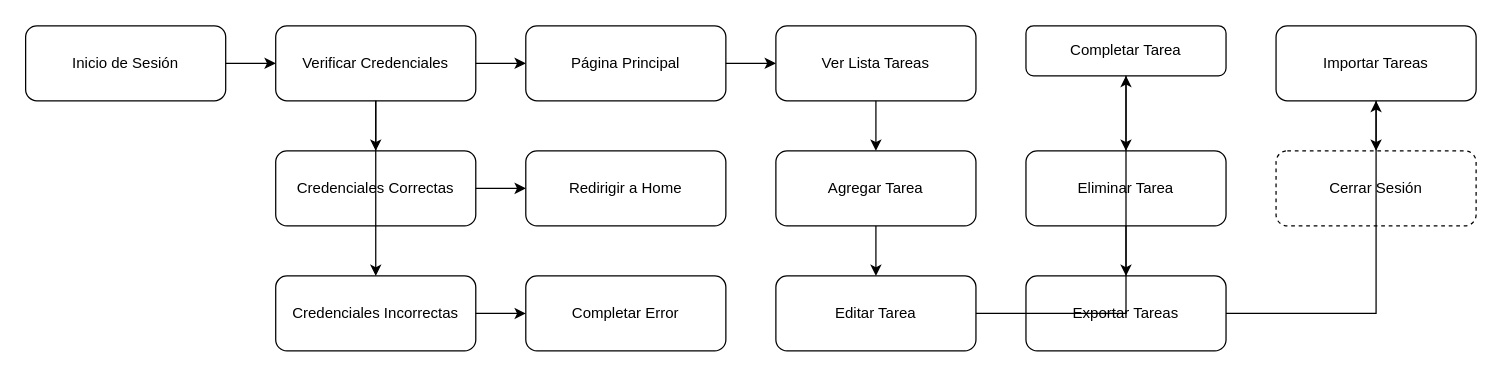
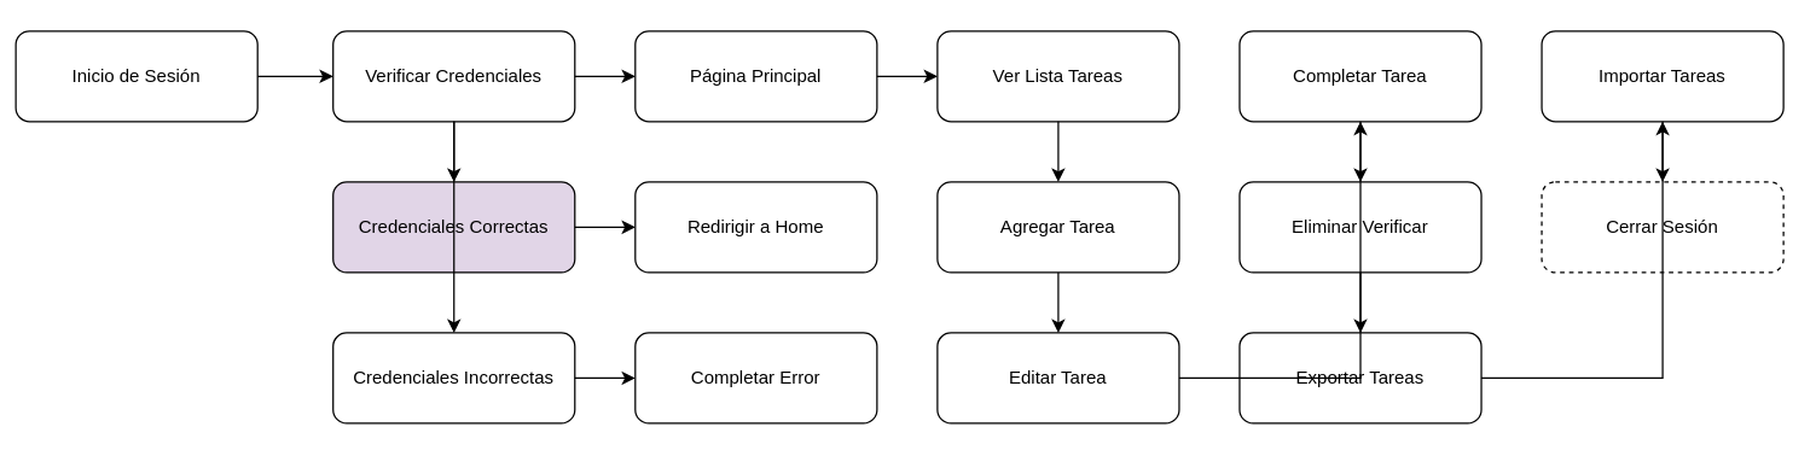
  <mxCell id="0" />
  <mxCell id="1" parent="0" />
- <mxCell id="2" value="Inicio de Sesión" style="rounded=1;whiteSpace=wrap;html=1;" vertex="1" parent="1"><mxGeometry x="20" y="20" width="160" height="60" as="geometry" /></mxCell>
+ <mxCell id="2" value="Inicio de Sesión" style="rounded=1;whiteSpace=wrap;html=1;" vertex="1" parent="1"><mxGeometry x="10" y="20" width="160" height="60" as="geometry" /></mxCell>
  <mxCell id="3" value="Verificar Credenciales" style="rounded=1;whiteSpace=wrap;html=1;" vertex="1" parent="1"><mxGeometry x="220" y="20" width="160" height="60" as="geometry" /></mxCell>
  <mxCell id="4" value="Página Principal" style="rounded=1;whiteSpace=wrap;html=1;" vertex="1" parent="1"><mxGeometry x="420" y="20" width="160" height="60" as="geometry" /></mxCell>
- <mxCell id="5" value="Credenciales Correctas" style="rounded=1;whiteSpace=wrap;html=1;" vertex="1" parent="1"><mxGeometry x="220" y="120" width="160" height="60" as="geometry" /></mxCell>
+ <mxCell id="5" value="Credenciales Correctas" style="rounded=1;whiteSpace=wrap;html=1;fillColor=#e1d5e7;" vertex="1" parent="1"><mxGeometry x="220" y="120" width="160" height="60" as="geometry" /></mxCell>
  <mxCell id="6" value="Credenciales Incorrectas" style="rounded=1;whiteSpace=wrap;html=1;" vertex="1" parent="1"><mxGeometry x="220" y="220" width="160" height="60" as="geometry" /></mxCell>
  <mxCell id="7" value="Redirigir a Home" style="rounded=1;whiteSpace=wrap;html=1;" vertex="1" parent="1"><mxGeometry x="420" y="120" width="160" height="60" as="geometry" /></mxCell>
  <mxCell id="8" value="Completar Error" style="rounded=1;whiteSpace=wrap;html=1;" vertex="1" parent="1"><mxGeometry x="420" y="220" width="160" height="60" as="geometry" /></mxCell>
  <mxCell id="9" value="Ver Lista Tareas" style="rounded=1;whiteSpace=wrap;html=1;" vertex="1" parent="1"><mxGeometry x="620" y="20" width="160" height="60" as="geometry" /></mxCell>
  <mxCell id="10" value="Agregar Tarea" style="rounded=1;whiteSpace=wrap;html=1;" vertex="1" parent="1"><mxGeometry x="620" y="120" width="160" height="60" as="geometry" /></mxCell>
  <mxCell id="11" value="Editar Tarea" style="rounded=1;whiteSpace=wrap;html=1;" vertex="1" parent="1"><mxGeometry x="620" y="220" width="160" height="60" as="geometry" /></mxCell>
- <mxCell id="12" value="Completar Tarea" style="rounded=1;whiteSpace=wrap;html=1;" vertex="1" parent="1"><mxGeometry x="820" y="20" width="160" height="40" as="geometry" /></mxCell>
- <mxCell id="13" value="Eliminar Tarea" style="rounded=1;whiteSpace=wrap;html=1;" vertex="1" parent="1"><mxGeometry x="820" y="120" width="160" height="60" as="geometry" /></mxCell>
+ <mxCell id="12" value="Completar Tarea" style="rounded=1;whiteSpace=wrap;html=1;" vertex="1" parent="1"><mxGeometry x="820" y="20" width="160" height="60" as="geometry" /></mxCell>
+ <mxCell id="13" value="Eliminar Verificar" style="rounded=1;whiteSpace=wrap;html=1;" vertex="1" parent="1"><mxGeometry x="820" y="120" width="160" height="60" as="geometry" /></mxCell>
  <mxCell id="14" value="Exportar Tareas" style="rounded=1;whiteSpace=wrap;html=1;" vertex="1" parent="1"><mxGeometry x="820" y="220" width="160" height="60" as="geometry" /></mxCell>
  <mxCell id="15" value="Importar Tareas" style="rounded=1;whiteSpace=wrap;html=1;" vertex="1" parent="1"><mxGeometry x="1020" y="20" width="160" height="60" as="geometry" /></mxCell>
  <mxCell id="16" value="Cerrar Sesión" style="rounded=1;whiteSpace=wrap;html=1;dashed=1;" vertex="1" parent="1"><mxGeometry x="1020" y="120" width="160" height="60" as="geometry" /></mxCell>
  <mxCell id="17" style="edgeStyle=orthogonalEdgeStyle;rounded=0;orthogonalLoop=1;" edge="1" parent="1" source="2" target="3"><mxGeometry relative="1" as="geometry" /></mxCell>
  <mxCell id="18" style="edgeStyle=orthogonalEdgeStyle;rounded=0;orthogonalLoop=1;" edge="1" parent="1" source="3" target="4"><mxGeometry relative="1" as="geometry" /></mxCell>
  <mxCell id="19" style="edgeStyle=orthogonalEdgeStyle;rounded=0;orthogonalLoop=1;" edge="1" parent="1" source="3" target="5"><mxGeometry relative="1" as="geometry" /></mxCell>
  <mxCell id="20" style="edgeStyle=orthogonalEdgeStyle;rounded=0;orthogonalLoop=1;" edge="1" parent="1" source="3" target="6"><mxGeometry relative="1" as="geometry" /></mxCell>
  <mxCell id="21" style="edgeStyle=orthogonalEdgeStyle;rounded=0;orthogonalLoop=1;" edge="1" parent="1" source="5" target="7"><mxGeometry relative="1" as="geometry" /></mxCell>
  <mxCell id="22" style="edgeStyle=orthogonalEdgeStyle;rounded=0;orthogonalLoop=1;" edge="1" parent="1" source="6" target="8"><mxGeometry relative="1" as="geometry" /></mxCell>
  <mxCell id="23" style="edgeStyle=orthogonalEdgeStyle;rounded=0;orthogonalLoop=1;" edge="1" parent="1" source="4" target="9"><mxGeometry relative="1" as="geometry" /></mxCell>
  <mxCell id="24" style="edgeStyle=orthogonalEdgeStyle;rounded=0;orthogonalLoop=1;" edge="1" parent="1" source="9" target="10"><mxGeometry relative="1" as="geometry" /></mxCell>
  <mxCell id="25" style="edgeStyle=orthogonalEdgeStyle;rounded=0;orthogonalLoop=1;" edge="1" parent="1" source="10" target="11"><mxGeometry relative="1" as="geometry" /></mxCell>
  <mxCell id="26" style="edgeStyle=orthogonalEdgeStyle;rounded=0;orthogonalLoop=1;" edge="1" parent="1" source="11" target="12"><mxGeometry relative="1" as="geometry" /></mxCell>
  <mxCell id="27" style="edgeStyle=orthogonalEdgeStyle;rounded=0;orthogonalLoop=1;" edge="1" parent="1" source="12" target="13"><mxGeometry relative="1" as="geometry" /></mxCell>
  <mxCell id="28" style="edgeStyle=orthogonalEdgeStyle;rounded=0;orthogonalLoop=1;" edge="1" parent="1" source="13" target="14"><mxGeometry relative="1" as="geometry" /></mxCell>
  <mxCell id="29" style="edgeStyle=orthogonalEdgeStyle;rounded=0;orthogonalLoop=1;" edge="1" parent="1" source="14" target="15"><mxGeometry relative="1" as="geometry" /></mxCell>
  <mxCell id="30" style="edgeStyle=orthogonalEdgeStyle;rounded=0;orthogonalLoop=1;" edge="1" parent="1" source="15" target="16"><mxGeometry relative="1" as="geometry" /></mxCell>
